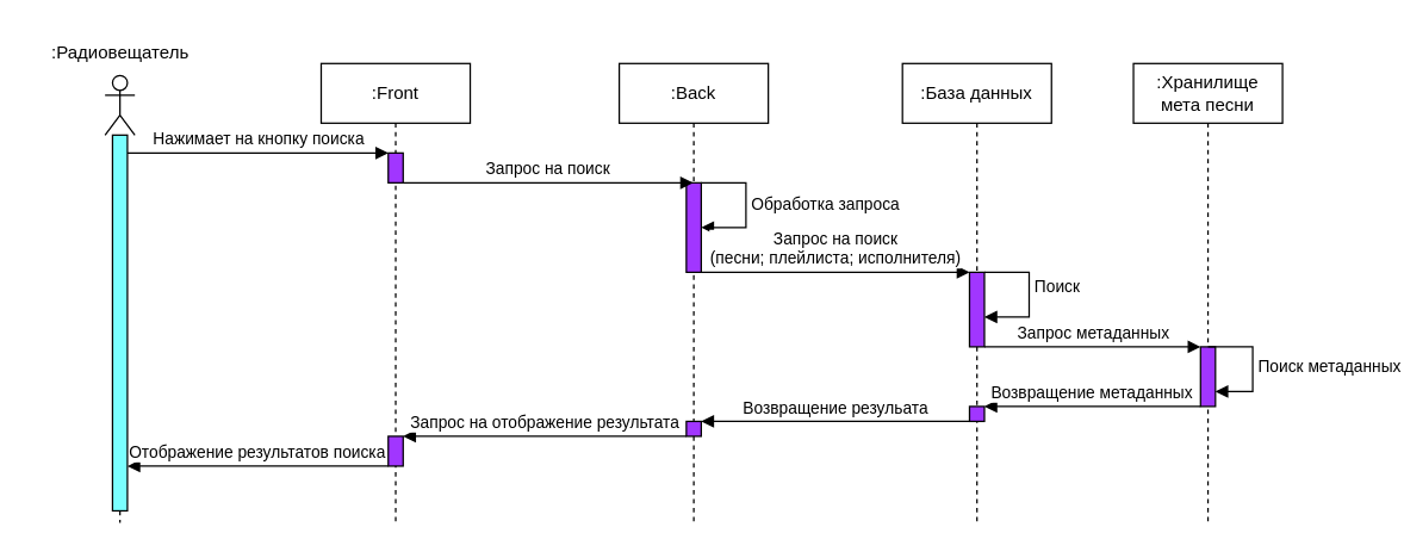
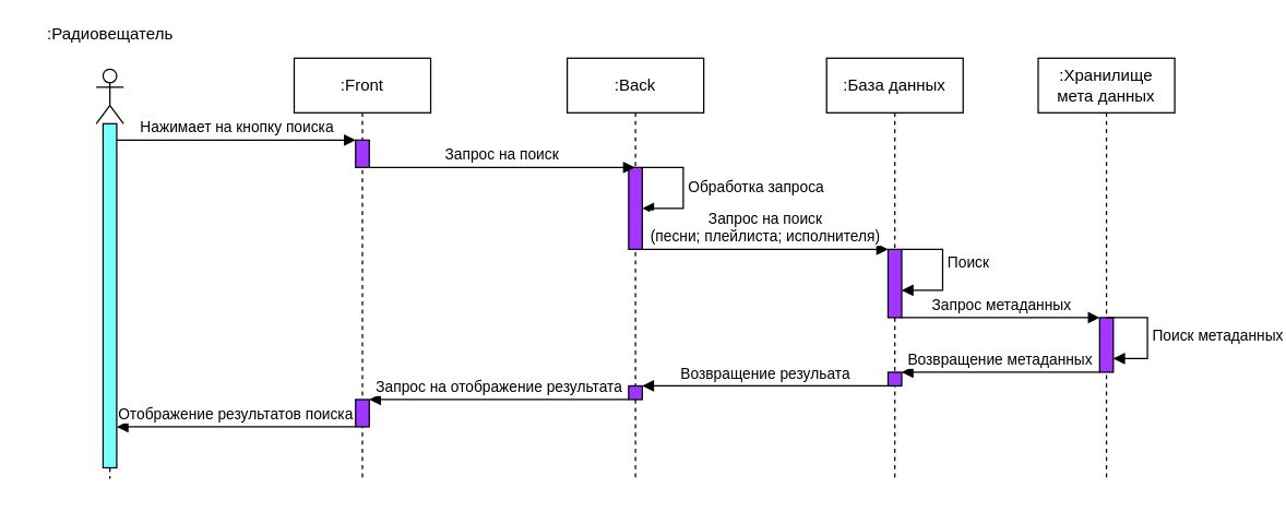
  <mxCell id="0" />
  <mxCell id="1" parent="0" />
  <mxCell id="2" value="" style="shape=umlLifeline;perimeter=lifelinePerimeter;whiteSpace=wrap;html=1;container=1;dropTarget=0;collapsible=0;recursiveResize=0;outlineConnect=0;portConstraint=eastwest;newEdgeStyle={&quot;curved&quot;:0,&quot;rounded&quot;:0};participant=umlActor;" vertex="1" parent="1"><mxGeometry x="70" y="50" width="20" height="300" as="geometry" /></mxCell>
  <mxCell id="3" value=":Front" style="shape=umlLifeline;perimeter=lifelinePerimeter;whiteSpace=wrap;html=1;container=1;dropTarget=0;collapsible=0;recursiveResize=0;outlineConnect=0;portConstraint=eastwest;newEdgeStyle={&quot;curved&quot;:0,&quot;rounded&quot;:0};" vertex="1" parent="1"><mxGeometry x="215" y="42" width="100" height="310" as="geometry" /></mxCell>
  <mxCell id="4" value="" style="html=1;points=[[0,0,0,0,5],[0,1,0,0,-5],[1,0,0,0,5],[1,1,0,0,-5]];perimeter=orthogonalPerimeter;outlineConnect=0;targetShapes=umlLifeline;portConstraint=eastwest;newEdgeStyle={&quot;curved&quot;:0,&quot;rounded&quot;:0};fillColor=#A136FF;" vertex="1" parent="3"><mxGeometry x="45" y="60" width="10" height="20" as="geometry" /></mxCell>
  <mxCell id="5" value="" style="html=1;points=[[0,0,0,0,5],[0,1,0,0,-5],[1,0,0,0,5],[1,1,0,0,-5]];perimeter=orthogonalPerimeter;outlineConnect=0;targetShapes=umlLifeline;portConstraint=eastwest;newEdgeStyle={&quot;curved&quot;:0,&quot;rounded&quot;:0};fillColor=#A136FF;" vertex="1" parent="3"><mxGeometry x="45" y="250" width="10" height="20" as="geometry" /></mxCell>
  <mxCell id="6" value=":Back" style="shape=umlLifeline;perimeter=lifelinePerimeter;whiteSpace=wrap;html=1;container=1;dropTarget=0;collapsible=0;recursiveResize=0;outlineConnect=0;portConstraint=eastwest;newEdgeStyle={&quot;curved&quot;:0,&quot;rounded&quot;:0};" vertex="1" parent="1"><mxGeometry x="415" y="42" width="100" height="310" as="geometry" /></mxCell>
  <mxCell id="7" value="" style="html=1;points=[[0,0,0,0,5],[0,1,0,0,-5],[1,0,0,0,5],[1,1,0,0,-5]];perimeter=orthogonalPerimeter;outlineConnect=0;targetShapes=umlLifeline;portConstraint=eastwest;newEdgeStyle={&quot;curved&quot;:0,&quot;rounded&quot;:0};fillColor=#A136FF;" vertex="1" parent="6"><mxGeometry x="45" y="80" width="10" height="60" as="geometry" /></mxCell>
  <mxCell id="8" value="Обработка запроса" style="html=1;align=left;spacingLeft=2;endArrow=block;rounded=0;edgeStyle=orthogonalEdgeStyle;curved=0;rounded=0;" edge="1" target="7" parent="6"><mxGeometry relative="1" as="geometry"><mxPoint x="55" y="80.06" as="sourcePoint" /><Array as="points"><mxPoint x="85" y="80" /><mxPoint x="85" y="110" /></Array><mxPoint x="60" y="110.064" as="targetPoint" /></mxGeometry></mxCell>
  <mxCell id="9" value="" style="html=1;points=[[0,0,0,0,5],[0,1,0,0,-5],[1,0,0,0,5],[1,1,0,0,-5]];perimeter=orthogonalPerimeter;outlineConnect=0;targetShapes=umlLifeline;portConstraint=eastwest;newEdgeStyle={&quot;curved&quot;:0,&quot;rounded&quot;:0};fillColor=#A136FF;" vertex="1" parent="6"><mxGeometry x="45" y="240" width="10" height="10" as="geometry" /></mxCell>
  <mxCell id="10" value=":База данных" style="shape=umlLifeline;perimeter=lifelinePerimeter;whiteSpace=wrap;html=1;container=1;dropTarget=0;collapsible=0;recursiveResize=0;outlineConnect=0;portConstraint=eastwest;newEdgeStyle={&quot;curved&quot;:0,&quot;rounded&quot;:0};" vertex="1" parent="1"><mxGeometry x="605" y="42" width="100" height="310" as="geometry" /></mxCell>
  <mxCell id="11" value="" style="html=1;points=[[0,0,0,0,5],[0,1,0,0,-5],[1,0,0,0,5],[1,1,0,0,-5]];perimeter=orthogonalPerimeter;outlineConnect=0;targetShapes=umlLifeline;portConstraint=eastwest;newEdgeStyle={&quot;curved&quot;:0,&quot;rounded&quot;:0};fillColor=#A136FF;" vertex="1" parent="10"><mxGeometry x="45" y="140" width="10" height="50" as="geometry" /></mxCell>
  <mxCell id="12" value="Поиск" style="html=1;align=left;spacingLeft=2;endArrow=block;rounded=0;edgeStyle=orthogonalEdgeStyle;curved=0;rounded=0;" edge="1" target="11" parent="10" source="11"><mxGeometry x="-0.112" relative="1" as="geometry"><mxPoint x="55" y="210.06" as="sourcePoint" /><Array as="points"><mxPoint x="85" y="140" /><mxPoint x="85" y="170" /></Array><mxPoint x="60" y="240.064" as="targetPoint" /><mxPoint as="offset" /></mxGeometry></mxCell>
  <mxCell id="13" value="" style="html=1;points=[[0,0,0,0,5],[0,1,0,0,-5],[1,0,0,0,5],[1,1,0,0,-5]];perimeter=orthogonalPerimeter;outlineConnect=0;targetShapes=umlLifeline;portConstraint=eastwest;newEdgeStyle={&quot;curved&quot;:0,&quot;rounded&quot;:0};fillColor=#A136FF;" vertex="1" parent="10"><mxGeometry x="45" y="230" width="10" height="10" as="geometry" /></mxCell>
- <mxCell id="14" value=":Хранилище мета песни" style="shape=umlLifeline;perimeter=lifelinePerimeter;whiteSpace=wrap;html=1;container=1;dropTarget=0;collapsible=0;recursiveResize=0;outlineConnect=0;portConstraint=eastwest;newEdgeStyle={&quot;curved&quot;:0,&quot;rounded&quot;:0};" vertex="1" parent="1"><mxGeometry x="760" y="42" width="100" height="310" as="geometry" /></mxCell>
+ <mxCell id="14" value=":Хранилище мета данных" style="shape=umlLifeline;perimeter=lifelinePerimeter;whiteSpace=wrap;html=1;container=1;dropTarget=0;collapsible=0;recursiveResize=0;outlineConnect=0;portConstraint=eastwest;newEdgeStyle={&quot;curved&quot;:0,&quot;rounded&quot;:0};" vertex="1" parent="1"><mxGeometry x="760" y="42" width="100" height="310" as="geometry" /></mxCell>
  <mxCell id="15" value="" style="html=1;points=[[0,0,0,0,5],[0,1,0,0,-5],[1,0,0,0,5],[1,1,0,0,-5]];perimeter=orthogonalPerimeter;outlineConnect=0;targetShapes=umlLifeline;portConstraint=eastwest;newEdgeStyle={&quot;curved&quot;:0,&quot;rounded&quot;:0};fillColor=#A136FF;" vertex="1" parent="14"><mxGeometry x="45" y="190" width="10" height="40" as="geometry" /></mxCell>
  <mxCell id="16" value="Поиск метаданных" style="html=1;align=left;spacingLeft=2;endArrow=block;rounded=0;edgeStyle=orthogonalEdgeStyle;curved=0;rounded=0;" edge="1" target="15" parent="14"><mxGeometry relative="1" as="geometry"><mxPoint x="50" y="190" as="sourcePoint" /><Array as="points"><mxPoint x="80" y="190" /><mxPoint x="80" y="220" /></Array><mxPoint x="55" y="220" as="targetPoint" /></mxGeometry></mxCell>
- <mxCell id="17" value=":Радиовещатель" style="text;html=1;align=center;verticalAlign=middle;resizable=0;points=[];autosize=1;strokeColor=none;fillColor=none;" vertex="1" parent="1"><mxGeometry x="20" y="20" width="120" height="30" as="geometry" /></mxCell>
+ <mxCell id="17" value=":Радиовещатель" style="text;html=1;align=center;verticalAlign=middle;resizable=0;points=[];autosize=1;strokeColor=none;fillColor=none;" vertex="1" parent="1"><mxGeometry x="20" y="10" width="120" height="30" as="geometry" /></mxCell>
  <mxCell id="18" value="Нажимает на кнопку поиска" style="html=1;verticalAlign=bottom;endArrow=block;curved=0;rounded=0;" edge="1" parent="1" source="24" target="4"><mxGeometry width="80" relative="1" as="geometry"><mxPoint x="155" y="142" as="sourcePoint" /><mxPoint x="235" y="142" as="targetPoint" /><Array as="points"><mxPoint x="205" y="102" /></Array></mxGeometry></mxCell>
  <mxCell id="19" value="Запрос на поиск" style="html=1;verticalAlign=bottom;endArrow=block;curved=0;rounded=0;" edge="1" parent="1" source="4" target="6"><mxGeometry width="80" relative="1" as="geometry"><mxPoint x="375" y="102" as="sourcePoint" /><mxPoint x="410" y="122" as="targetPoint" /><Array as="points"><mxPoint x="335" y="122" /></Array></mxGeometry></mxCell>
  <mxCell id="20" value="Запрос на поиск &lt;br&gt;(песни; плейлиста; исполнителя)" style="html=1;verticalAlign=bottom;endArrow=block;curved=0;rounded=0;" edge="1" parent="1" source="7"><mxGeometry width="80" relative="1" as="geometry"><mxPoint x="475" y="182" as="sourcePoint" /><mxPoint x="650" y="182" as="targetPoint" /><Array as="points"><mxPoint x="545" y="182" /></Array></mxGeometry></mxCell>
  <mxCell id="21" value="Возвращение резульата" style="html=1;verticalAlign=bottom;endArrow=block;curved=0;rounded=0;" edge="1" parent="1" source="13" target="9"><mxGeometry width="80" relative="1" as="geometry"><mxPoint x="650" y="252" as="sourcePoint" /><mxPoint x="605" y="302" as="targetPoint" /><Array as="points"><mxPoint x="545" y="282" /></Array></mxGeometry></mxCell>
  <mxCell id="22" value="Запрос на отображение результата" style="html=1;verticalAlign=bottom;endArrow=block;curved=0;rounded=0;" edge="1" parent="1" source="9" target="5"><mxGeometry width="80" relative="1" as="geometry"><mxPoint x="305" y="222" as="sourcePoint" /><mxPoint x="385" y="222" as="targetPoint" /><Array as="points"><mxPoint x="345" y="292" /></Array></mxGeometry></mxCell>
  <mxCell id="23" value="Отображение результатов поиска" style="html=1;verticalAlign=bottom;endArrow=block;curved=0;rounded=0;" edge="1" parent="1" source="5" target="24"><mxGeometry width="80" relative="1" as="geometry"><mxPoint x="145" y="182" as="sourcePoint" /><mxPoint x="225" y="182" as="targetPoint" /><Array as="points"><mxPoint x="165" y="312" /></Array></mxGeometry></mxCell>
  <mxCell id="24" value="" style="html=1;points=[[0,0,0,0,5],[0,1,0,0,-5],[1,0,0,0,5],[1,1,0,0,-5]];perimeter=orthogonalPerimeter;outlineConnect=0;targetShapes=umlLifeline;portConstraint=eastwest;newEdgeStyle={&quot;curved&quot;:0,&quot;rounded&quot;:0};fillColor=#7AFFFF;" vertex="1" parent="1"><mxGeometry x="75" y="90" width="10" height="252" as="geometry" /></mxCell>
  <mxCell id="25" value="Запрос метаданных" style="html=1;verticalAlign=bottom;endArrow=block;curved=0;rounded=0;" edge="1" parent="1" source="11" target="15"><mxGeometry width="80" relative="1" as="geometry"><mxPoint x="665" y="312" as="sourcePoint" /><mxPoint x="745" y="312" as="targetPoint" /><Array as="points"><mxPoint x="715" y="232" /></Array></mxGeometry></mxCell>
  <mxCell id="26" value="Возвращение метаданных" style="html=1;verticalAlign=bottom;endArrow=block;curved=0;rounded=0;" edge="1" parent="1" source="15" target="13"><mxGeometry width="80" relative="1" as="geometry"><mxPoint x="705" y="332" as="sourcePoint" /><mxPoint x="785" y="332" as="targetPoint" /></mxGeometry></mxCell>
